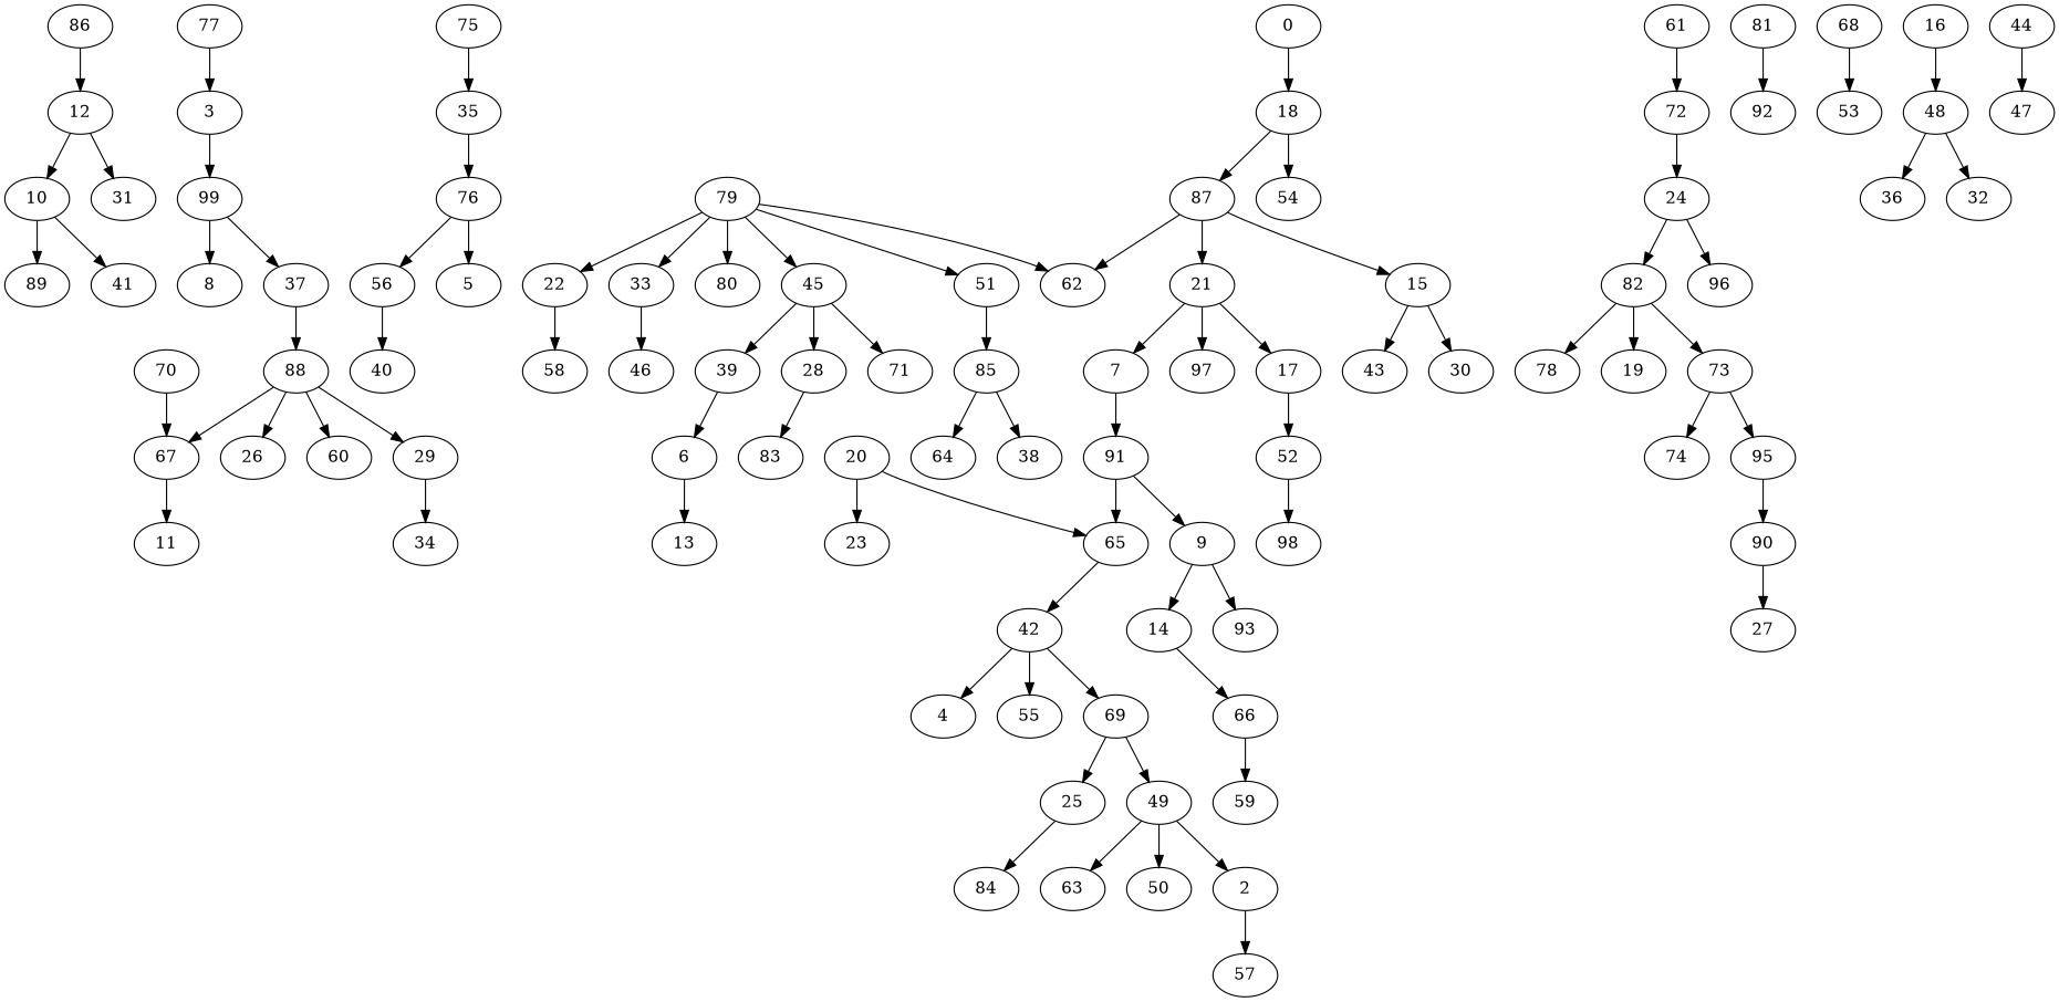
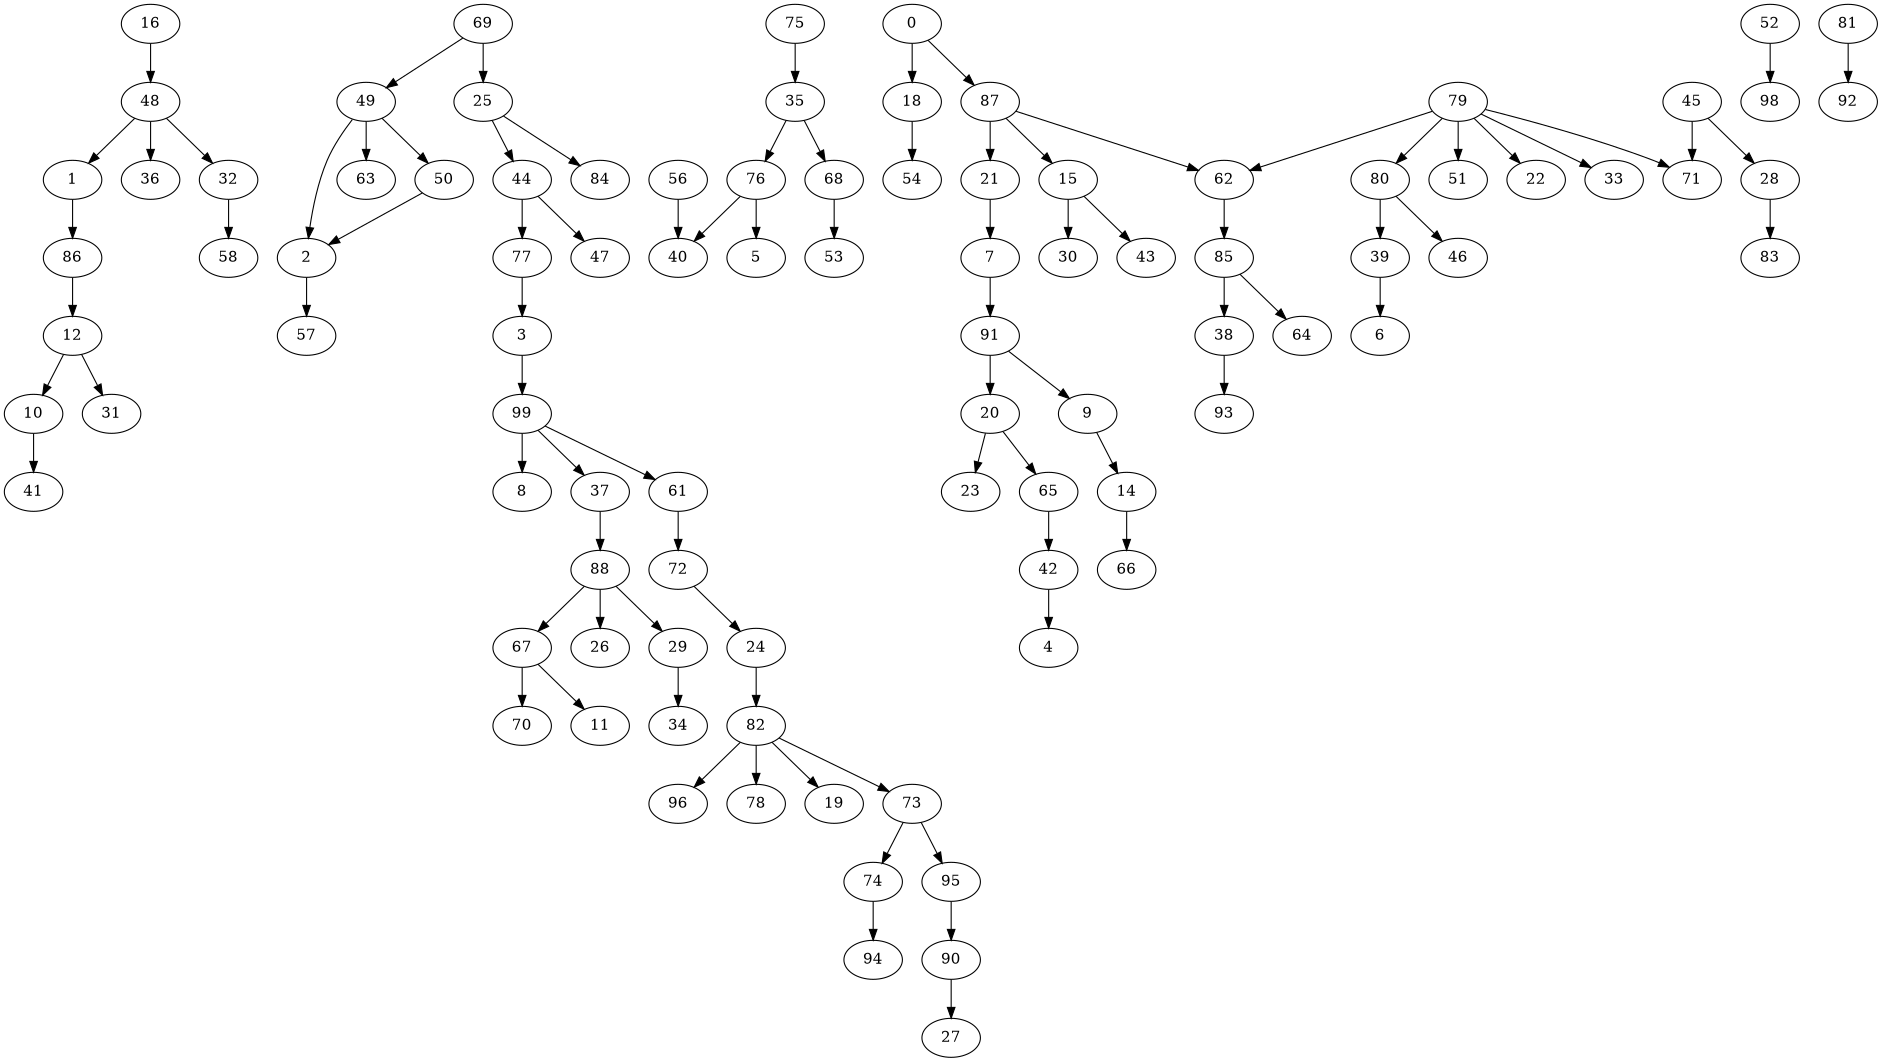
  digraph {
    edge [weight=2]
    10
-   89
    41
    67
    70
    11
    56
    40
    18
    54
    99
    8
    37
    61
    88
    72
    21
-   97
-   17
    7
    52
    91
    2
    57
    15
    30
    43
    26
-   60
    29
    34
    0
    87
    62
    98
    85
    38
    64
    79
    80
    45
    51
    22
    33
    81
    92
    49
    63
    50
    39
    71
    28
    58
    46
    68
    53
    6
-   13
    83
    12
    31
    86
    74
+   94
    82
    96
    78
    19
    73
    95
+   1
    76
    5
    35
    75
    90
    27
    16
    48
    36
    32
    24
    3
    77
    44
    47
    25
    84
    69
    42
    4
-   55
    20
    23
    65
    9
    93
    14
    66
-   59
-   10 -> 89 [weight=10]
    10 -> 41 [weight=6]
-   70 -> 67 [weight=7]
+   67 -> 70 [weight=7]
    67 -> 11
    56 -> 40 [weight=7]
    18 -> 54 [weight=6]
    99 -> 8 [weight=6]
    99 -> 37
+   99 -> 61
    37 -> 88
    61 -> 72
    88 -> 67 [weight=1]
    88 -> 26 [weight=5]
-   88 -> 60 [weight=4]
    88 -> 29
    72 -> 24 [weight=1]
-   21 -> 97 [weight=5]
-   21 -> 17 [weight=4]
    21 -> 7 [weight=3]
-   17 -> 52 [weight=1]
    7 -> 91 [weight=1]
    52 -> 98 [weight=4]
-   91 -> 65 [weight=3]
+   91 -> 20 [weight=3]
    91 -> 9 [weight=1]
    2 -> 57 [weight=5]
    15 -> 30 [weight=5]
    15 -> 43 [weight=4]
    29 -> 34 [weight=1]
    0 -> 18 [weight=5]
-   18 -> 87 [weight=3]
+   0 -> 87 [weight=3]
    87 -> 21 [weight=1]
    87 -> 15 [weight=1]
    87 -> 62 [weight=1]
-   51 -> 85 [weight=4]
+   62 -> 85 [weight=4]
    85 -> 38 [weight=4]
    85 -> 64
    79 -> 62 [weight=1]
    79 -> 80 [weight=4]
-   79 -> 45 [weight=1]
+   79 -> 71 [weight=1]
    79 -> 51 [weight=3]
    79 -> 22 [weight=1]
    79 -> 33
-   45 -> 39 [weight=4]
+   80 -> 39 [weight=4]
    45 -> 71
    45 -> 28 [weight=1]
-   22 -> 58
-   33 -> 46
+   32 -> 58
+   80 -> 46
    81 -> 92 [weight=3]
    49 -> 2 [weight=4]
    49 -> 63 [weight=4]
    49 -> 50
+   50 -> 2 [weight=1]
    39 -> 6
    28 -> 83 [weight=1]
    68 -> 53 [weight=4]
-   6 -> 13 [weight=4]
    12 -> 10 [weight=3]
    12 -> 31 [weight=3]
    86 -> 12 [weight=4]
-   24 -> 96
+   74 -> 94 [weight=3]
+   82 -> 96
    82 -> 78
    82 -> 19
    82 -> 73 [weight=1]
    73 -> 74 [weight=1]
    73 -> 95 [weight=1]
    95 -> 90 [weight=1]
-   76 -> 56 [weight=1]
+   1 -> 86
+   76 -> 40 [weight=1]
    76 -> 5
+   35 -> 68
    35 -> 76
    75 -> 35
    90 -> 27
    16 -> 48 [weight=1]
+   48 -> 1 [weight=1]
    48 -> 36 [weight=1]
    48 -> 32 [weight=1]
    24 -> 82
    3 -> 99
    77 -> 3 [weight=4]
+   44 -> 77
    44 -> 47 [weight=1]
+   25 -> 44
    25 -> 84 [weight=1]
    69 -> 49 [weight=3]
    69 -> 25 [weight=4]
-   42 -> 69
    42 -> 4 [weight=4]
-   42 -> 55 [weight=3]
    20 -> 23
    20 -> 65 [weight=1]
    65 -> 42 [weight=1]
-   9 -> 93
+   38 -> 93
    9 -> 14 [weight=1]
    14 -> 66 [weight=1]
-   66 -> 59
  }
